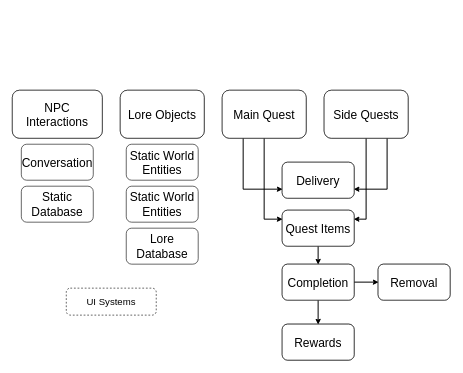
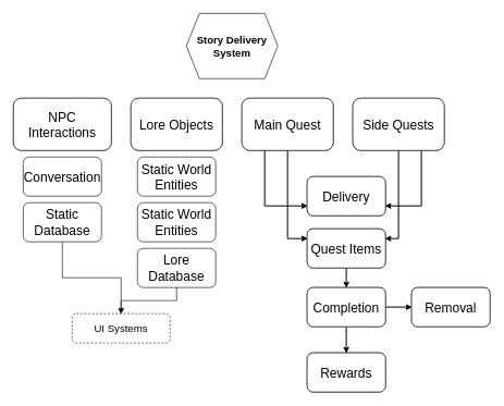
  <mxCell id="0" />
  <mxCell id="1" parent="0" />
  <mxCell id="2" value="NPC Interactions" style="rounded=1;whiteSpace=wrap;html=1;fontSize=20;" parent="1" vertex="1"><mxGeometry x="20" y="150" width="150" height="80" as="geometry" /></mxCell>
  <mxCell id="3" value="Lore Objects" style="rounded=1;whiteSpace=wrap;html=1;fontSize=20;" parent="1" vertex="1"><mxGeometry x="200" y="150" width="140" height="80" as="geometry" /></mxCell>
  <mxCell id="4" style="edgeStyle=orthogonalEdgeStyle;rounded=0;orthogonalLoop=1;jettySize=auto;html=1;exitX=0.25;exitY=1;exitDx=0;exitDy=0;entryX=0;entryY=0.75;entryDx=0;entryDy=0;fontSize=20;" parent="1" source="6" target="13" edge="1"><mxGeometry relative="1" as="geometry" /></mxCell>
  <mxCell id="5" style="edgeStyle=orthogonalEdgeStyle;rounded=0;orthogonalLoop=1;jettySize=auto;html=1;exitX=0.5;exitY=1;exitDx=0;exitDy=0;entryX=0;entryY=0.25;entryDx=0;entryDy=0;fontSize=20;" parent="1" source="6" target="12" edge="1"><mxGeometry relative="1" as="geometry" /></mxCell>
  <mxCell id="6" value="Main Quest" style="rounded=1;whiteSpace=wrap;html=1;fontSize=20;" parent="1" vertex="1"><mxGeometry x="370" y="150" width="140" height="80" as="geometry" /></mxCell>
  <mxCell id="7" style="edgeStyle=orthogonalEdgeStyle;rounded=0;orthogonalLoop=1;jettySize=auto;html=1;exitX=0.75;exitY=1;exitDx=0;exitDy=0;entryX=1;entryY=0.75;entryDx=0;entryDy=0;fontSize=20;" parent="1" source="9" target="13" edge="1"><mxGeometry relative="1" as="geometry" /></mxCell>
  <mxCell id="8" style="edgeStyle=orthogonalEdgeStyle;rounded=0;orthogonalLoop=1;jettySize=auto;html=1;exitX=0.5;exitY=1;exitDx=0;exitDy=0;entryX=1;entryY=0.25;entryDx=0;entryDy=0;fontSize=20;" parent="1" source="9" target="12" edge="1"><mxGeometry relative="1" as="geometry" /></mxCell>
  <mxCell id="9" value="Side Quests" style="rounded=1;whiteSpace=wrap;html=1;fontSize=20;" parent="1" vertex="1"><mxGeometry x="540" y="150" width="140" height="80" as="geometry" /></mxCell>
  <mxCell id="10" value="Static World&lt;br&gt;Entities" style="rounded=1;whiteSpace=wrap;html=1;fontSize=20;" parent="1" vertex="1"><mxGeometry x="210" y="310" width="120" height="60" as="geometry" /></mxCell>
  <mxCell id="11" style="edgeStyle=orthogonalEdgeStyle;rounded=0;orthogonalLoop=1;jettySize=auto;html=1;exitX=0.5;exitY=1;exitDx=0;exitDy=0;entryX=0.5;entryY=0;entryDx=0;entryDy=0;fontSize=20;" parent="1" source="12" target="16" edge="1"><mxGeometry relative="1" as="geometry" /></mxCell>
  <mxCell id="12" value="Quest Items" style="rounded=1;whiteSpace=wrap;html=1;fontSize=20;" parent="1" vertex="1"><mxGeometry x="470" y="350" width="120" height="60" as="geometry" /></mxCell>
  <mxCell id="13" value="Delivery" style="rounded=1;whiteSpace=wrap;html=1;fontSize=20;" parent="1" vertex="1"><mxGeometry x="470" y="270" width="120" height="60" as="geometry" /></mxCell>
  <mxCell id="14" style="edgeStyle=orthogonalEdgeStyle;rounded=0;orthogonalLoop=1;jettySize=auto;html=1;exitX=0.5;exitY=1;exitDx=0;exitDy=0;entryX=0.5;entryY=0;entryDx=0;entryDy=0;fontSize=20;" parent="1" source="16" target="17" edge="1"><mxGeometry relative="1" as="geometry" /></mxCell>
  <mxCell id="15" style="edgeStyle=orthogonalEdgeStyle;rounded=0;orthogonalLoop=1;jettySize=auto;html=1;exitX=1;exitY=0.5;exitDx=0;exitDy=0;entryX=0;entryY=0.5;entryDx=0;entryDy=0;fontSize=20;" parent="1" source="16" target="18" edge="1"><mxGeometry relative="1" as="geometry" /></mxCell>
  <mxCell id="16" value="Completion" style="rounded=1;whiteSpace=wrap;html=1;fontSize=20;" parent="1" vertex="1"><mxGeometry x="470" y="440" width="120" height="60" as="geometry" /></mxCell>
  <mxCell id="17" value="Rewards" style="rounded=1;whiteSpace=wrap;html=1;fontSize=20;" parent="1" vertex="1"><mxGeometry x="470" y="540" width="120" height="60" as="geometry" /></mxCell>
  <mxCell id="18" value="Removal" style="rounded=1;whiteSpace=wrap;html=1;fontSize=20;" parent="1" vertex="1"><mxGeometry x="630" y="440" width="120" height="60" as="geometry" /></mxCell>
  <mxCell id="19" style="fontSize=10;" parent="1" />
  <mxCell id="20" value="NPC Interactions" style="rounded=1;whiteSpace=wrap;html=1;fontSize=20;" parent="19" vertex="1"><mxGeometry x="20" y="150" width="150" height="80" as="geometry" /></mxCell>
  <mxCell id="21" value="Lore Objects" style="rounded=1;whiteSpace=wrap;html=1;fontSize=20;" parent="19" vertex="1"><mxGeometry x="200" y="150" width="140" height="80" as="geometry" /></mxCell>
  <mxCell id="22" style="edgeStyle=orthogonalEdgeStyle;rounded=0;orthogonalLoop=1;jettySize=auto;html=1;exitX=0.25;exitY=1;exitDx=0;exitDy=0;entryX=0;entryY=0.75;entryDx=0;entryDy=0;fontSize=20;" parent="19" source="24" target="34" edge="1"><mxGeometry relative="1" as="geometry" /></mxCell>
  <mxCell id="23" style="edgeStyle=orthogonalEdgeStyle;rounded=0;orthogonalLoop=1;jettySize=auto;html=1;exitX=0.5;exitY=1;exitDx=0;exitDy=0;entryX=0;entryY=0.25;entryDx=0;entryDy=0;fontSize=20;" parent="19" source="24" target="31" edge="1"><mxGeometry relative="1" as="geometry" /></mxCell>
  <mxCell id="24" value="Main Quest" style="rounded=1;whiteSpace=wrap;html=1;fontSize=20;" parent="19" vertex="1"><mxGeometry x="370" y="150" width="140" height="80" as="geometry" /></mxCell>
  <mxCell id="25" style="edgeStyle=orthogonalEdgeStyle;rounded=0;orthogonalLoop=1;jettySize=auto;html=1;exitX=0.75;exitY=1;exitDx=0;exitDy=0;entryX=1;entryY=0.75;entryDx=0;entryDy=0;fontSize=20;" parent="19" source="27" target="34" edge="1"><mxGeometry relative="1" as="geometry" /></mxCell>
  <mxCell id="26" style="edgeStyle=orthogonalEdgeStyle;rounded=0;orthogonalLoop=1;jettySize=auto;html=1;exitX=0.5;exitY=1;exitDx=0;exitDy=0;entryX=1;entryY=0.25;entryDx=0;entryDy=0;fontSize=20;" parent="19" source="27" target="31" edge="1"><mxGeometry relative="1" as="geometry" /></mxCell>
  <mxCell id="27" value="Side Quests" style="rounded=1;whiteSpace=wrap;html=1;fontSize=20;" parent="19" vertex="1"><mxGeometry x="540" y="150" width="140" height="80" as="geometry" /></mxCell>
  <mxCell id="28" value="Conversation" style="rounded=1;whiteSpace=wrap;html=1;fontSize=20;" parent="19" vertex="1"><mxGeometry x="35" y="240" width="120" height="60" as="geometry" /></mxCell>
  <mxCell id="29" value="Static World&lt;br&gt;Entities" style="rounded=1;whiteSpace=wrap;html=1;fontSize=20;" parent="19" vertex="1"><mxGeometry x="210" y="240" width="120" height="60" as="geometry" /></mxCell>
  <mxCell id="30" style="edgeStyle=orthogonalEdgeStyle;rounded=0;orthogonalLoop=1;jettySize=auto;html=1;exitX=0.5;exitY=1;exitDx=0;exitDy=0;entryX=0.5;entryY=0;entryDx=0;entryDy=0;fontSize=20;" parent="19" source="31" target="37" edge="1"><mxGeometry relative="1" as="geometry" /></mxCell>
  <mxCell id="31" value="Quest Items" style="rounded=1;whiteSpace=wrap;html=1;fontSize=20;" parent="19" vertex="1"><mxGeometry x="470" y="350" width="120" height="60" as="geometry" /></mxCell>
  <mxCell id="32" value="Lore Database" style="rounded=1;whiteSpace=wrap;html=1;fontSize=20;" parent="19" vertex="1"><mxGeometry x="210" y="380" width="120" height="60" as="geometry" /></mxCell>
  <mxCell id="33" value="Static&lt;br&gt;Database" style="rounded=1;whiteSpace=wrap;html=1;fontSize=20;" parent="19" vertex="1"><mxGeometry x="35" y="310" width="120" height="60" as="geometry" /></mxCell>
  <mxCell id="34" value="Delivery" style="rounded=1;whiteSpace=wrap;html=1;fontSize=20;" parent="19" vertex="1"><mxGeometry x="470" y="270" width="120" height="60" as="geometry" /></mxCell>
  <mxCell id="35" style="edgeStyle=orthogonalEdgeStyle;rounded=0;orthogonalLoop=1;jettySize=auto;html=1;exitX=0.5;exitY=1;exitDx=0;exitDy=0;entryX=0.5;entryY=0;entryDx=0;entryDy=0;fontSize=20;" parent="19" source="37" target="38" edge="1"><mxGeometry relative="1" as="geometry" /></mxCell>
  <mxCell id="36" style="edgeStyle=orthogonalEdgeStyle;rounded=0;orthogonalLoop=1;jettySize=auto;html=1;exitX=1;exitY=0.5;exitDx=0;exitDy=0;entryX=0;entryY=0.5;entryDx=0;entryDy=0;fontSize=20;" parent="19" source="37" target="39" edge="1"><mxGeometry relative="1" as="geometry" /></mxCell>
  <mxCell id="37" value="Completion" style="rounded=1;whiteSpace=wrap;html=1;fontSize=20;" parent="19" vertex="1"><mxGeometry x="470" y="440" width="120" height="60" as="geometry" /></mxCell>
  <mxCell id="38" value="Rewards" style="rounded=1;whiteSpace=wrap;html=1;fontSize=20;" parent="19" vertex="1"><mxGeometry x="470" y="540" width="120" height="60" as="geometry" /></mxCell>
  <mxCell id="39" value="Removal" style="rounded=1;whiteSpace=wrap;html=1;fontSize=20;" parent="19" vertex="1"><mxGeometry x="630" y="440" width="120" height="60" as="geometry" /></mxCell>
+ <mxCell id="40" value="&lt;b style=&quot;font-size: 16px;&quot;&gt;Story Delivery&lt;br&gt;System&lt;/b&gt;" style="shape=hexagon;perimeter=hexagonPerimeter2;whiteSpace=wrap;html=1;fixedSize=1;fontSize=10;" vertex="1" parent="1"><mxGeometry x="285" y="20" width="140" height="100" as="geometry" /></mxCell>
  <mxCell id="41" value="UI Systems" style="rounded=1;whiteSpace=wrap;html=1;fontSize=16;dashed=1;" vertex="1" parent="1"><mxGeometry x="110" y="480" width="150" height="45" as="geometry" /></mxCell>
+ <mxCell id="42" style="edgeStyle=orthogonalEdgeStyle;rounded=0;orthogonalLoop=1;jettySize=auto;html=1;exitX=0.5;exitY=1;exitDx=0;exitDy=0;entryX=0.5;entryY=0;entryDx=0;entryDy=0;fontSize=16;" edge="1" parent="1" source="32" target="41"><mxGeometry relative="1" as="geometry" /></mxCell>
+ <mxCell id="43" style="edgeStyle=orthogonalEdgeStyle;rounded=0;orthogonalLoop=1;jettySize=auto;html=1;exitX=0.5;exitY=1;exitDx=0;exitDy=0;entryX=0.5;entryY=0;entryDx=0;entryDy=0;fontSize=16;" edge="1" parent="1" source="33" target="41"><mxGeometry relative="1" as="geometry" /></mxCell>
